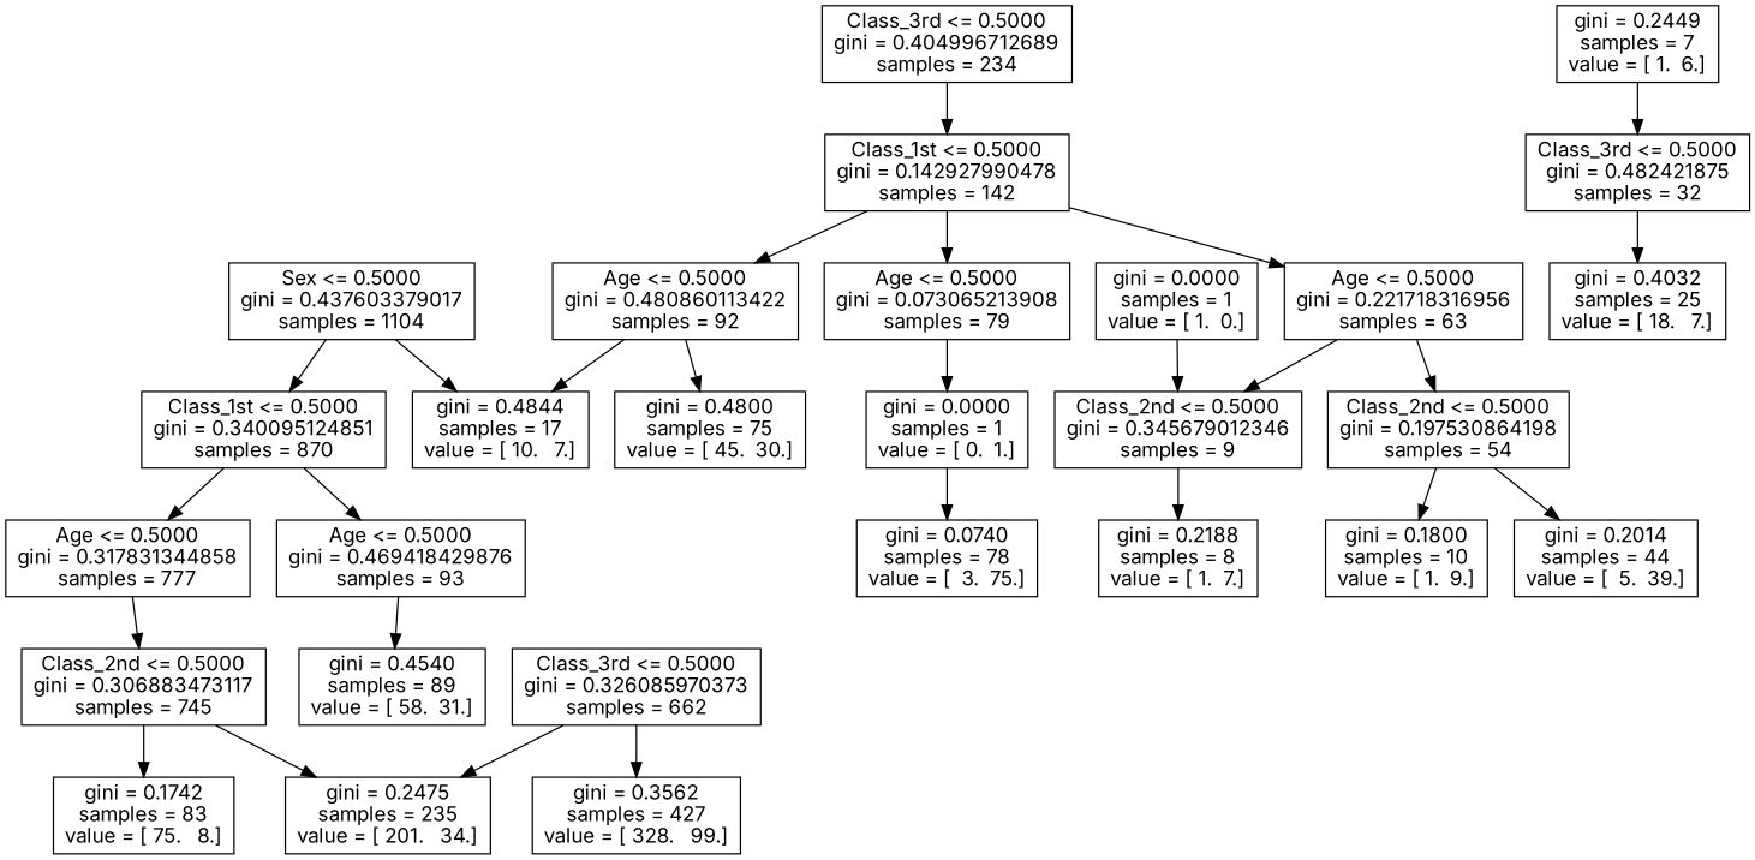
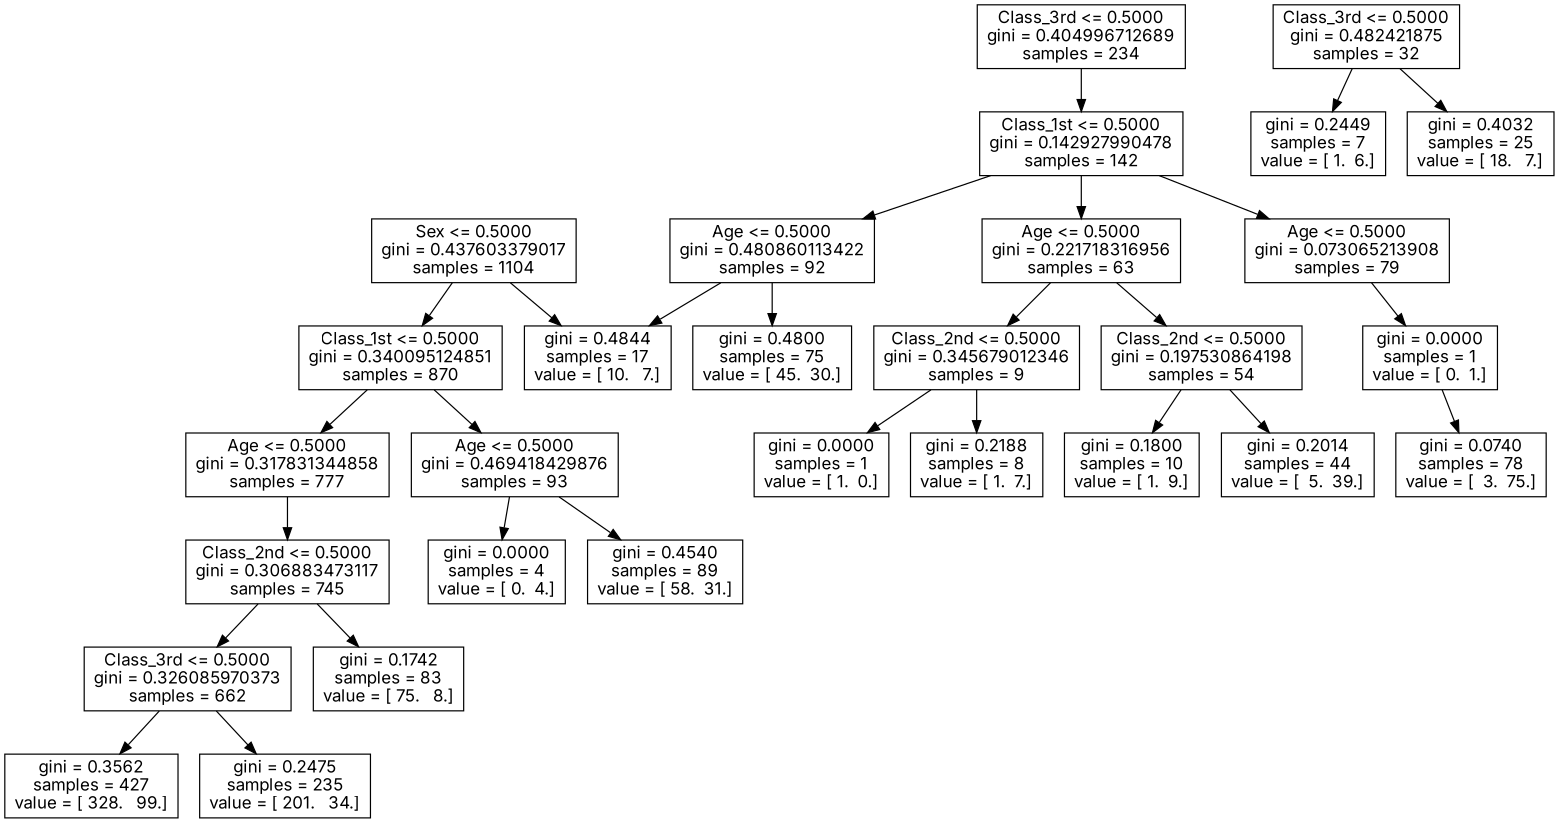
  digraph {
    fontname=Inter
    node [fontname=Inter shape=box]
    edge [fontname=Inter]
    n1 [label="Sex <= 0.5000\ngini = 0.437603379017\nsamples = 1104"]
    n2 [label="Class_1st <= 0.5000\ngini = 0.340095124851\nsamples = 870"]
    n3 [label="gini = 0.4844\nsamples = 17\nvalue = [ 10.   7.]"]
    n4 [label="Class_3rd <= 0.5000\ngini = 0.404996712689\nsamples = 234"]
    n5 [label="Class_1st <= 0.5000\ngini = 0.142927990478\nsamples = 142"]
    n6 [label="Age <= 0.5000\ngini = 0.317831344858\nsamples = 777"]
    n7 [label="Age <= 0.5000\ngini = 0.469418429876\nsamples = 93"]
    n8 [label="Age <= 0.5000\ngini = 0.480860113422\nsamples = 92"]
    n9 [label="Age <= 0.5000\ngini = 0.221718316956\nsamples = 63"]
    n10 [label="Age <= 0.5000\ngini = 0.073065213908\nsamples = 79"]
    n11 [label="gini = 0.4800\nsamples = 75\nvalue = [ 45.  30.]"]
    n12 [label="Class_2nd <= 0.5000\ngini = 0.345679012346\nsamples = 9"]
    n13 [label="Class_2nd <= 0.5000\ngini = 0.197530864198\nsamples = 54"]
    n14 [label="gini = 0.0000\nsamples = 1\nvalue = [ 0.  1.]"]
    n15 [label="gini = 0.0000\nsamples = 1\nvalue = [ 1.  0.]"]
    n16 [label="gini = 0.2188\nsamples = 8\nvalue = [ 1.  7.]"]
    n17 [label="gini = 0.1800\nsamples = 10\nvalue = [ 1.  9.]"]
    n18 [label="gini = 0.2014\nsamples = 44\nvalue = [  5.  39.]"]
    n19 [label="gini = 0.0740\nsamples = 78\nvalue = [  3.  75.]"]
    n20 [label="Class_2nd <= 0.5000\ngini = 0.306883473117\nsamples = 745"]
+   n21 [label="gini = 0.0000\nsamples = 4\nvalue = [ 0.  4.]"]
    n22 [label="gini = 0.4540\nsamples = 89\nvalue = [ 58.  31.]"]
    n23 [label="Class_3rd <= 0.5000\ngini = 0.482421875\nsamples = 32"]
    n24 [label="gini = 0.2449\nsamples = 7\nvalue = [ 1.  6.]"]
    n25 [label="gini = 0.4032\nsamples = 25\nvalue = [ 18.   7.]"]
    n26 [label="Class_3rd <= 0.5000\ngini = 0.326085970373\nsamples = 662"]
    n27 [label="gini = 0.1742\nsamples = 83\nvalue = [ 75.   8.]"]
    n28 [label="gini = 0.3562\nsamples = 427\nvalue = [ 328.   99.]"]
    n29 [label="gini = 0.2475\nsamples = 235\nvalue = [ 201.   34.]"]
    n1 -> n2
    n1 -> n3
    n2 -> n6
    n2 -> n7
    n4 -> n5
    n5 -> n8
    n5 -> n9
    n5 -> n10
    n6 -> n20
+   n7 -> n21
    n7 -> n22
    n8 -> n3
    n8 -> n11
    n9 -> n12
    n9 -> n13
    n10 -> n14
-   n15 -> n12
+   n12 -> n15
    n12 -> n16
    n13 -> n17
    n13 -> n18
    n14 -> n19
-   n20 -> n29
+   n20 -> n26
    n20 -> n27
-   n24 -> n23
+   n23 -> n24
    n23 -> n25
    n26 -> n28
    n26 -> n29
  }
